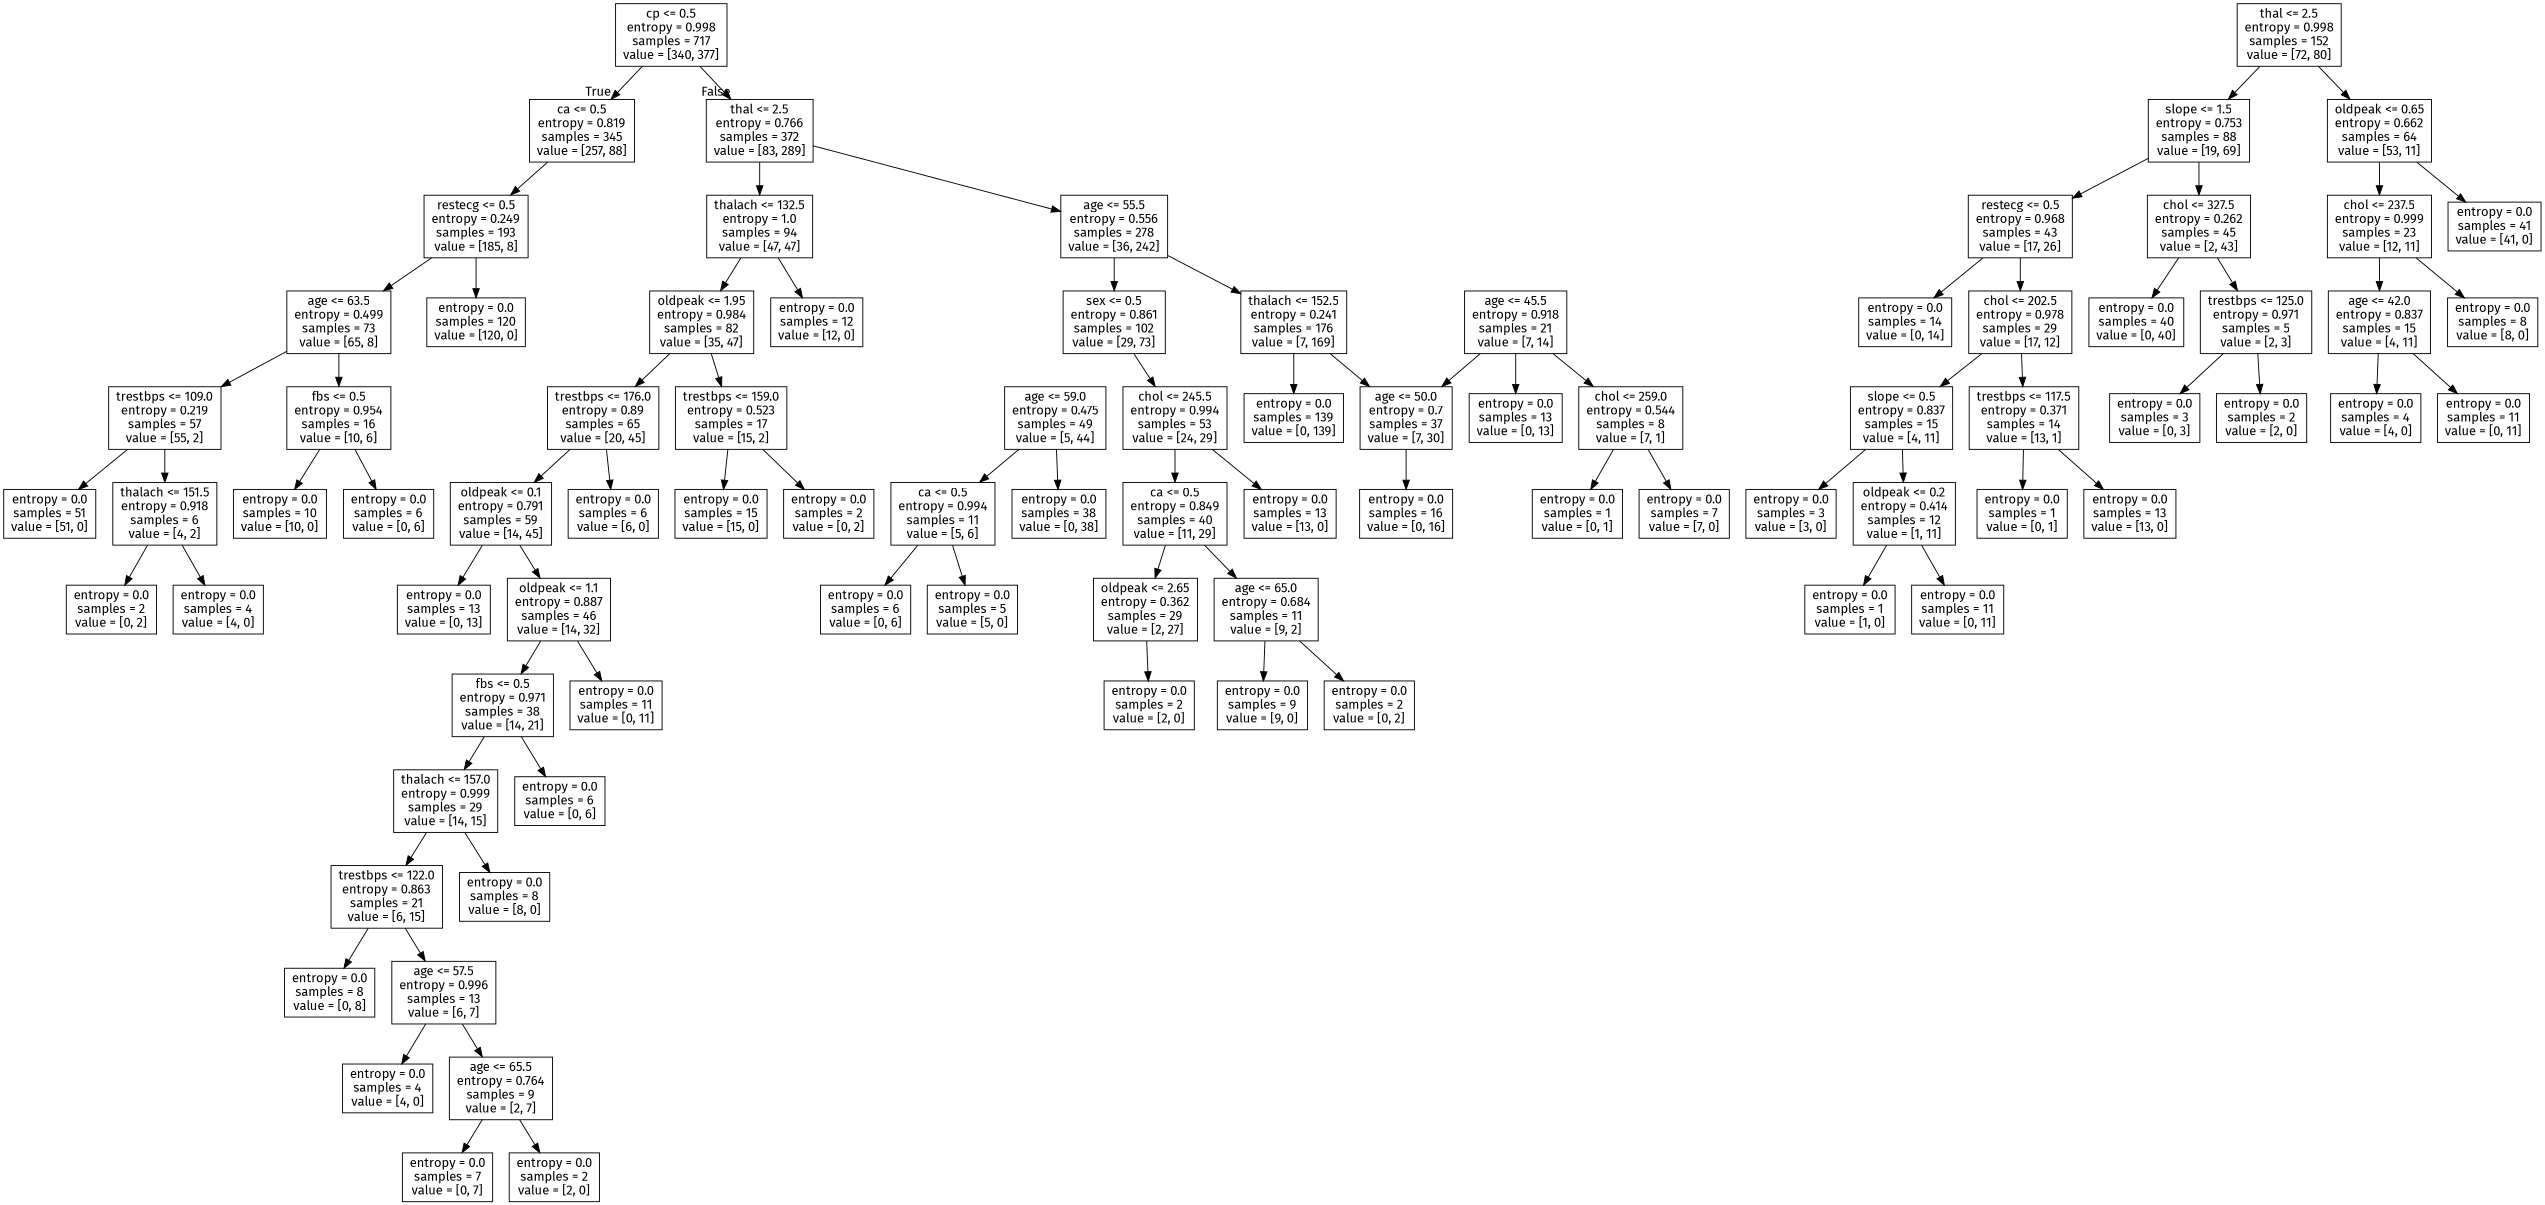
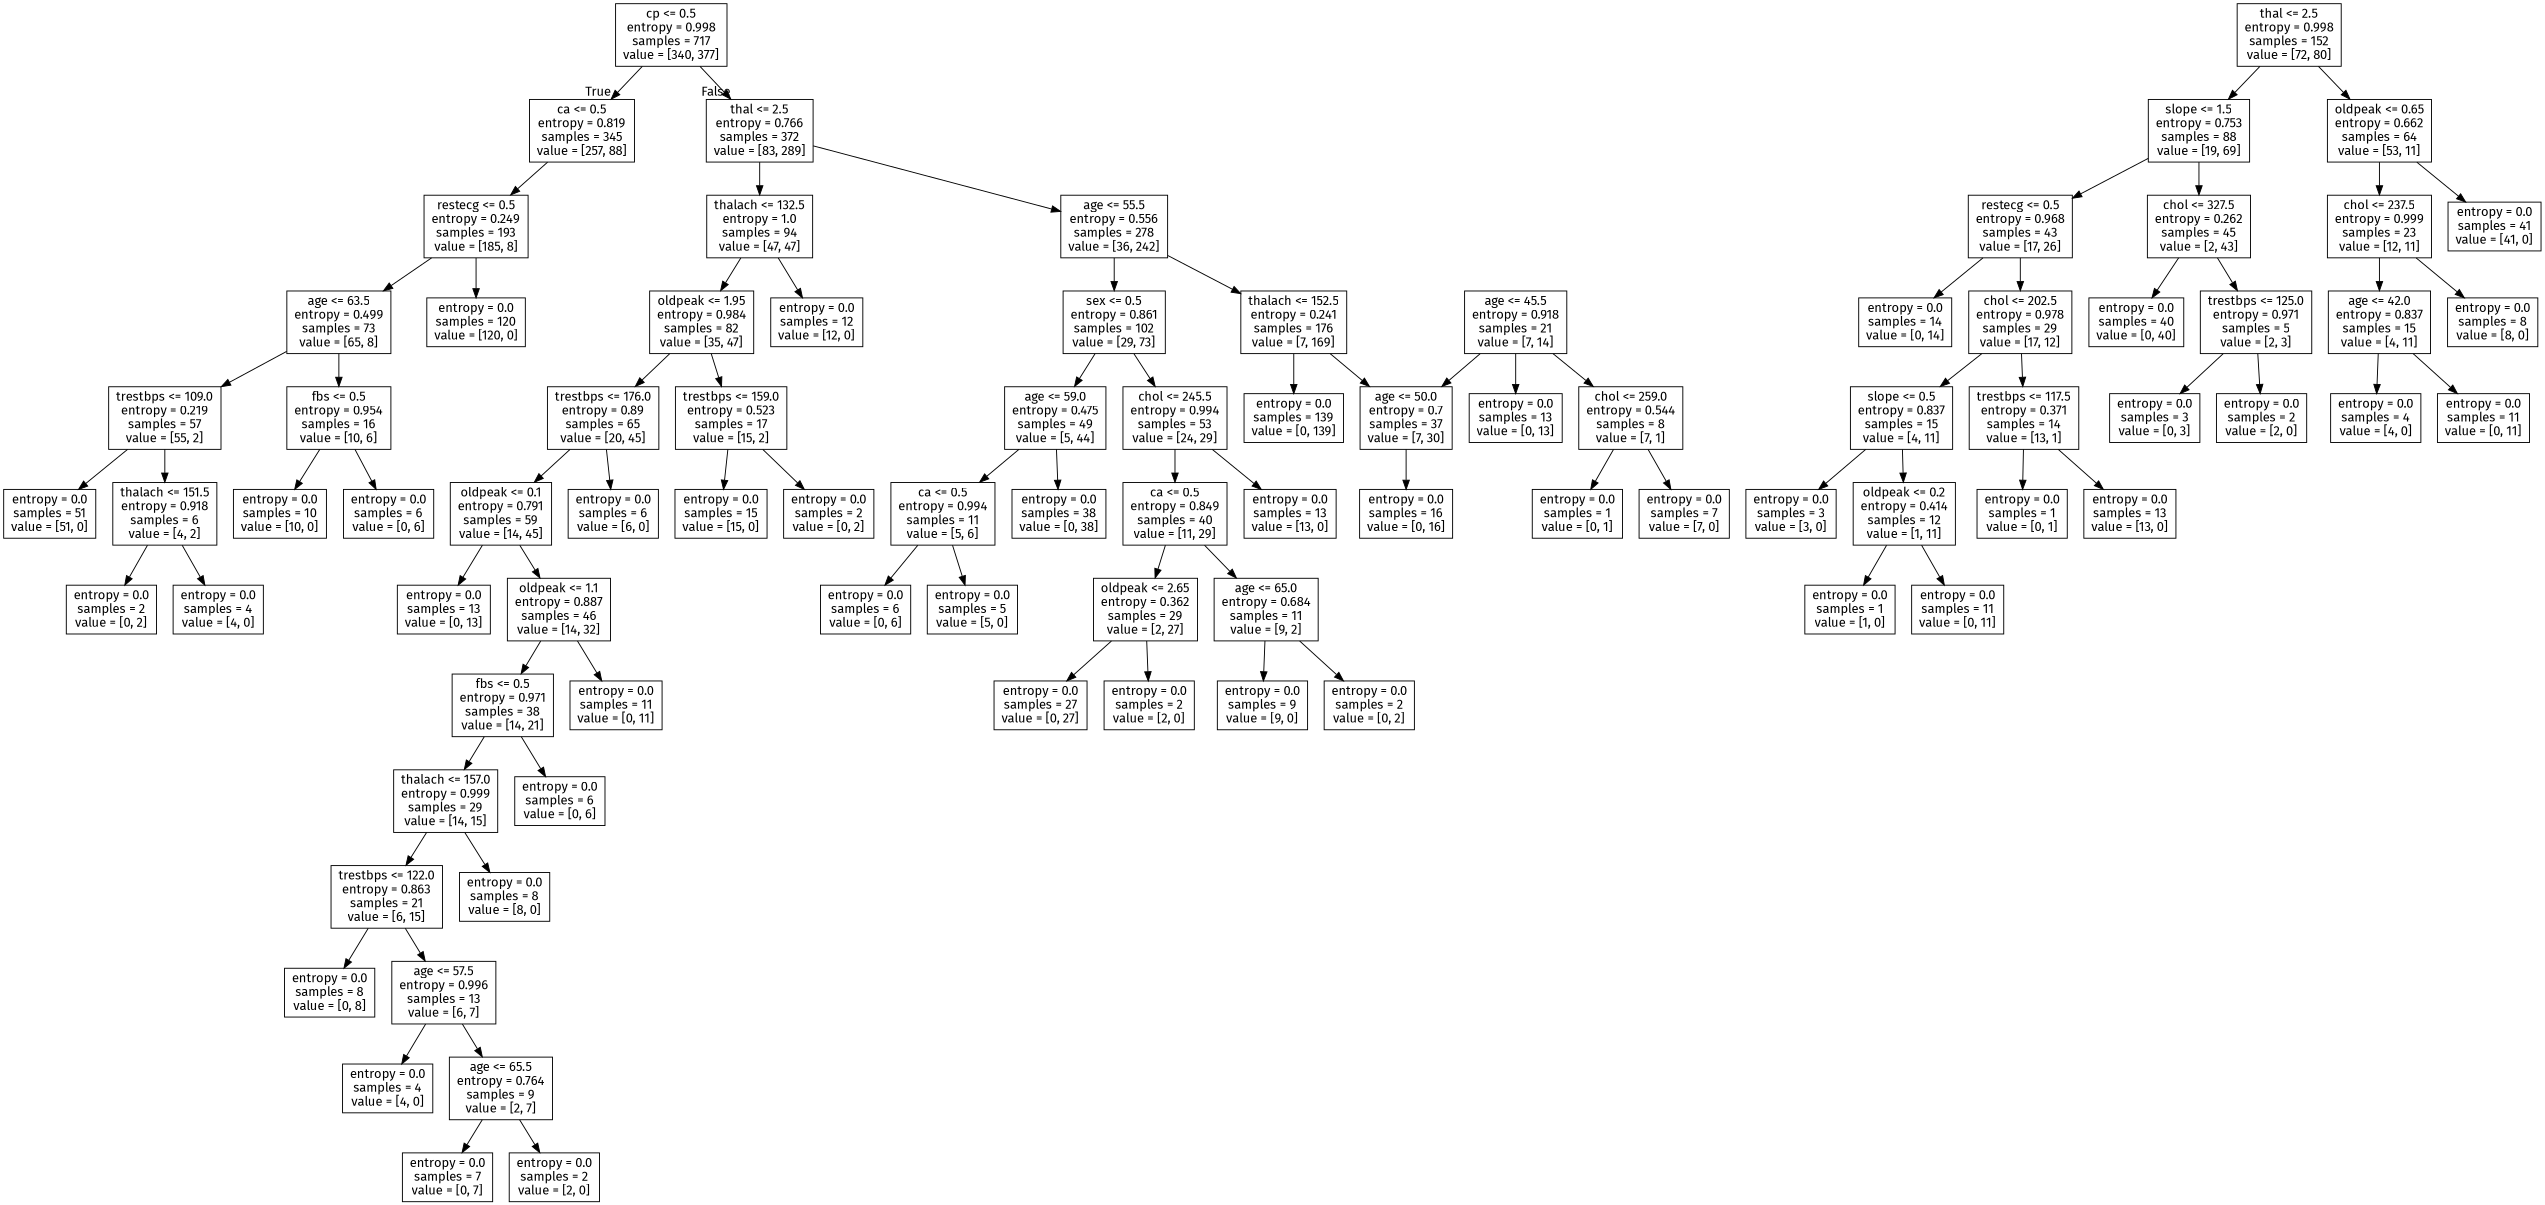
  digraph {
    fontname="Fira Sans"
    node [fontname="Fira Sans" shape=box]
    edge [fontname="Fira Sans"]
    n1 [label="cp <= 0.5\nentropy = 0.998\nsamples = 717\nvalue = [340, 377]"]
    n2 [label="ca <= 0.5\nentropy = 0.819\nsamples = 345\nvalue = [257, 88]"]
    n3 [label="thal <= 2.5\nentropy = 0.766\nsamples = 372\nvalue = [83, 289]"]
    n4 [label="restecg <= 0.5\nentropy = 0.249\nsamples = 193\nvalue = [185, 8]"]
    n5 [label="age <= 55.5\nentropy = 0.556\nsamples = 278\nvalue = [36, 242]"]
    n6 [label="thalach <= 132.5\nentropy = 1.0\nsamples = 94\nvalue = [47, 47]"]
    n7 [label="thal <= 2.5\nentropy = 0.998\nsamples = 152\nvalue = [72, 80]"]
    n8 [label="slope <= 1.5\nentropy = 0.753\nsamples = 88\nvalue = [19, 69]"]
    n9 [label="oldpeak <= 0.65\nentropy = 0.662\nsamples = 64\nvalue = [53, 11]"]
    n10 [label="entropy = 0.0\nsamples = 120\nvalue = [120, 0]"]
    n11 [label="age <= 63.5\nentropy = 0.499\nsamples = 73\nvalue = [65, 8]"]
    n12 [label="restecg <= 0.5\nentropy = 0.968\nsamples = 43\nvalue = [17, 26]"]
    n13 [label="chol <= 327.5\nentropy = 0.262\nsamples = 45\nvalue = [2, 43]"]
    n14 [label="chol <= 237.5\nentropy = 0.999\nsamples = 23\nvalue = [12, 11]"]
    n15 [label="entropy = 0.0\nsamples = 41\nvalue = [41, 0]"]
    n16 [label="entropy = 0.0\nsamples = 14\nvalue = [0, 14]"]
    n17 [label="chol <= 202.5\nentropy = 0.978\nsamples = 29\nvalue = [17, 12]"]
    n18 [label="entropy = 0.0\nsamples = 40\nvalue = [0, 40]"]
    n19 [label="trestbps <= 125.0\nentropy = 0.971\nsamples = 5\nvalue = [2, 3]"]
    n20 [label="slope <= 0.5\nentropy = 0.837\nsamples = 15\nvalue = [4, 11]"]
    n21 [label="trestbps <= 117.5\nentropy = 0.371\nsamples = 14\nvalue = [13, 1]"]
    n22 [label="entropy = 0.0\nsamples = 3\nvalue = [3, 0]"]
    n23 [label="oldpeak <= 0.2\nentropy = 0.414\nsamples = 12\nvalue = [1, 11]"]
    n24 [label="entropy = 0.0\nsamples = 1\nvalue = [0, 1]"]
    n25 [label="entropy = 0.0\nsamples = 13\nvalue = [13, 0]"]
    n26 [label="entropy = 0.0\nsamples = 1\nvalue = [1, 0]"]
    n27 [label="entropy = 0.0\nsamples = 11\nvalue = [0, 11]"]
    n28 [label="entropy = 0.0\nsamples = 3\nvalue = [0, 3]"]
    n29 [label="entropy = 0.0\nsamples = 2\nvalue = [2, 0]"]
    n30 [label="age <= 42.0\nentropy = 0.837\nsamples = 15\nvalue = [4, 11]"]
    n31 [label="entropy = 0.0\nsamples = 8\nvalue = [8, 0]"]
    n32 [label="entropy = 0.0\nsamples = 4\nvalue = [4, 0]"]
    n33 [label="entropy = 0.0\nsamples = 11\nvalue = [0, 11]"]
    n34 [label="trestbps <= 109.0\nentropy = 0.219\nsamples = 57\nvalue = [55, 2]"]
    n35 [label="fbs <= 0.5\nentropy = 0.954\nsamples = 16\nvalue = [10, 6]"]
    n36 [label="thalach <= 151.5\nentropy = 0.918\nsamples = 6\nvalue = [4, 2]"]
    n37 [label="entropy = 0.0\nsamples = 51\nvalue = [51, 0]"]
    n38 [label="entropy = 0.0\nsamples = 6\nvalue = [0, 6]"]
    n39 [label="entropy = 0.0\nsamples = 10\nvalue = [10, 0]"]
    n40 [label="entropy = 0.0\nsamples = 2\nvalue = [0, 2]"]
    n41 [label="entropy = 0.0\nsamples = 4\nvalue = [4, 0]"]
    n42 [label="thalach <= 152.5\nentropy = 0.241\nsamples = 176\nvalue = [7, 169]"]
    n43 [label="sex <= 0.5\nentropy = 0.861\nsamples = 102\nvalue = [29, 73]"]
    n44 [label="entropy = 0.0\nsamples = 12\nvalue = [12, 0]"]
    n45 [label="oldpeak <= 1.95\nentropy = 0.984\nsamples = 82\nvalue = [35, 47]"]
    n46 [label="age <= 50.0\nentropy = 0.7\nsamples = 37\nvalue = [7, 30]"]
    n47 [label="entropy = 0.0\nsamples = 139\nvalue = [0, 139]"]
    n48 [label="age <= 59.0\nentropy = 0.475\nsamples = 49\nvalue = [5, 44]"]
    n49 [label="chol <= 245.5\nentropy = 0.994\nsamples = 53\nvalue = [24, 29]"]
    n50 [label="entropy = 0.0\nsamples = 16\nvalue = [0, 16]"]
    n51 [label="age <= 45.5\nentropy = 0.918\nsamples = 21\nvalue = [7, 14]"]
    n52 [label="entropy = 0.0\nsamples = 13\nvalue = [0, 13]"]
    n53 [label="chol <= 259.0\nentropy = 0.544\nsamples = 8\nvalue = [7, 1]"]
    n54 [label="entropy = 0.0\nsamples = 7\nvalue = [7, 0]"]
    n55 [label="entropy = 0.0\nsamples = 1\nvalue = [0, 1]"]
    n56 [label="ca <= 0.5\nentropy = 0.994\nsamples = 11\nvalue = [5, 6]"]
    n57 [label="entropy = 0.0\nsamples = 38\nvalue = [0, 38]"]
    n58 [label="ca <= 0.5\nentropy = 0.849\nsamples = 40\nvalue = [11, 29]"]
    n59 [label="entropy = 0.0\nsamples = 13\nvalue = [13, 0]"]
    n60 [label="entropy = 0.0\nsamples = 6\nvalue = [0, 6]"]
    n61 [label="entropy = 0.0\nsamples = 5\nvalue = [5, 0]"]
    n62 [label="oldpeak <= 2.65\nentropy = 0.362\nsamples = 29\nvalue = [2, 27]"]
    n63 [label="age <= 65.0\nentropy = 0.684\nsamples = 11\nvalue = [9, 2]"]
+   n64 [label="entropy = 0.0\nsamples = 27\nvalue = [0, 27]"]
    n65 [label="entropy = 0.0\nsamples = 2\nvalue = [2, 0]"]
    n66 [label="entropy = 0.0\nsamples = 9\nvalue = [9, 0]"]
    n67 [label="entropy = 0.0\nsamples = 2\nvalue = [0, 2]"]
    n68 [label="trestbps <= 176.0\nentropy = 0.89\nsamples = 65\nvalue = [20, 45]"]
    n69 [label="trestbps <= 159.0\nentropy = 0.523\nsamples = 17\nvalue = [15, 2]"]
    n70 [label="oldpeak <= 0.1\nentropy = 0.791\nsamples = 59\nvalue = [14, 45]"]
    n71 [label="entropy = 0.0\nsamples = 6\nvalue = [6, 0]"]
    n72 [label="entropy = 0.0\nsamples = 15\nvalue = [15, 0]"]
    n73 [label="entropy = 0.0\nsamples = 2\nvalue = [0, 2]"]
    n74 [label="entropy = 0.0\nsamples = 13\nvalue = [0, 13]"]
    n75 [label="oldpeak <= 1.1\nentropy = 0.887\nsamples = 46\nvalue = [14, 32]"]
    n76 [label="fbs <= 0.5\nentropy = 0.971\nsamples = 38\nvalue = [14, 21]"]
    n77 [label="entropy = 0.0\nsamples = 11\nvalue = [0, 11]"]
    n78 [label="thalach <= 157.0\nentropy = 0.999\nsamples = 29\nvalue = [14, 15]"]
    n79 [label="entropy = 0.0\nsamples = 6\nvalue = [0, 6]"]
    n80 [label="trestbps <= 122.0\nentropy = 0.863\nsamples = 21\nvalue = [6, 15]"]
    n81 [label="entropy = 0.0\nsamples = 8\nvalue = [8, 0]"]
    n82 [label="entropy = 0.0\nsamples = 8\nvalue = [0, 8]"]
    n83 [label="age <= 57.5\nentropy = 0.996\nsamples = 13\nvalue = [6, 7]"]
    n84 [label="entropy = 0.0\nsamples = 4\nvalue = [4, 0]"]
    n85 [label="age <= 65.5\nentropy = 0.764\nsamples = 9\nvalue = [2, 7]"]
    n86 [label="entropy = 0.0\nsamples = 7\nvalue = [0, 7]"]
    n87 [label="entropy = 0.0\nsamples = 2\nvalue = [2, 0]"]
    n1 -> n2 [headlabel=True labelangle=45 labeldistance=2.5]
    n1 -> n3 [headlabel=False labelangle=-45 labeldistance=2.5]
    n2 -> n4
    n3 -> n5
    n3 -> n6
    n4 -> n10
    n4 -> n11
    n5 -> n42
    n5 -> n43
    n6 -> n44
    n6 -> n45
    n7 -> n8
    n7 -> n9
    n8 -> n12
    n8 -> n13
    n9 -> n14
    n9 -> n15
    n11 -> n34
    n11 -> n35
    n12 -> n16
    n12 -> n17
    n13 -> n18
    n13 -> n19
    n14 -> n30
    n14 -> n31
    n17 -> n20
    n17 -> n21
    n19 -> n28
    n19 -> n29
    n20 -> n22
    n20 -> n23
    n21 -> n24
    n21 -> n25
    n23 -> n26
    n23 -> n27
    n30 -> n32
    n30 -> n33
    n34 -> n36
    n34 -> n37
    n35 -> n38
    n35 -> n39
    n36 -> n40
    n36 -> n41
    n42 -> n46
    n42 -> n47
+   n43 -> n48
    n43 -> n49
    n45 -> n68
    n45 -> n69
    n46 -> n50
    n48 -> n56
    n48 -> n57
    n49 -> n58
    n49 -> n59
    n51 -> n46
    n51 -> n52
    n51 -> n53
    n53 -> n54
    n53 -> n55
    n56 -> n60
    n56 -> n61
    n58 -> n62
    n58 -> n63
+   n62 -> n64
    n62 -> n65
    n63 -> n66
    n63 -> n67
    n68 -> n70
    n68 -> n71
    n69 -> n72
    n69 -> n73
    n70 -> n74
    n70 -> n75
    n75 -> n76
    n75 -> n77
    n76 -> n78
    n76 -> n79
    n78 -> n80
    n78 -> n81
    n80 -> n82
    n80 -> n83
    n83 -> n84
    n83 -> n85
    n85 -> n86
    n85 -> n87
  }
